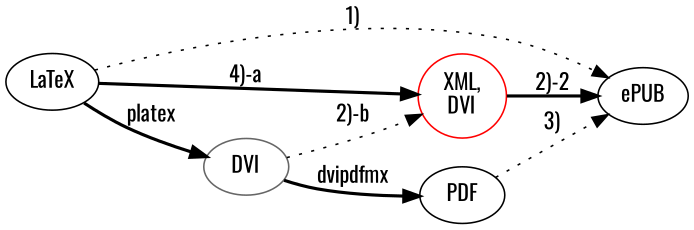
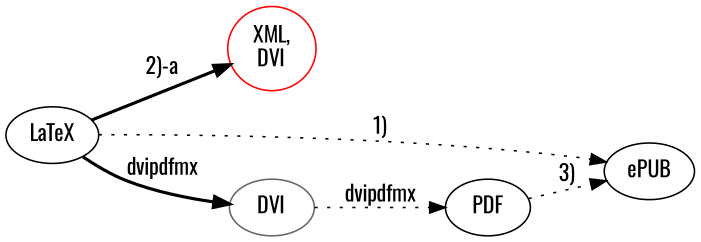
  digraph {
    fontname=Oswald
    rankdir=LR
    node [color=black fontname=Oswald]
    edge [fontname=Oswald style=dotted]
    n1 [color=red label="XML,\nDVI"]
    ePUB
    LaTeX
    DVI [color=gray40]
    PDF
-   n1 -> ePUB [label="2)-2" style=bold]
-   LaTeX -> n1 [label="4)-a" style=bold]
+   LaTeX -> n1 [label="2)-a" style=bold]
    LaTeX -> ePUB [label="1)"]
-   LaTeX -> DVI [label=platex style=bold]
-   DVI -> n1 [label="2)-b"]
-   DVI -> PDF [label=dvipdfmx style=bold]
+   LaTeX -> DVI [label=dvipdfmx style=bold]
+   DVI -> PDF [label=dvipdfmx]
    PDF -> ePUB [label="3)"]
  }
